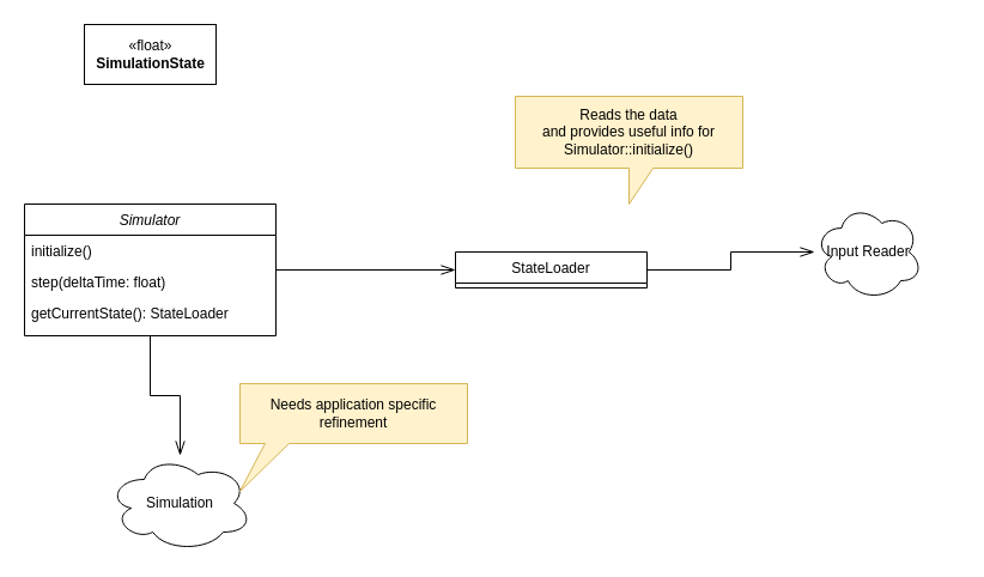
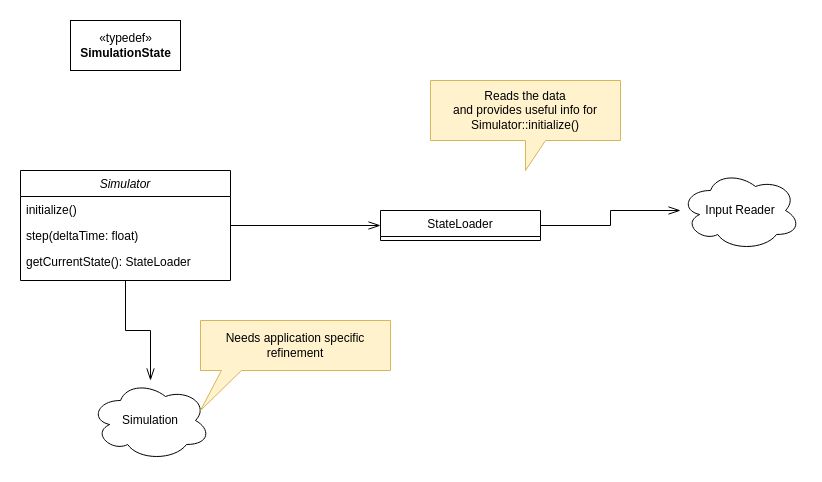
  <mxCell id="0" />
  <mxCell id="1" parent="0" />
  <mxCell id="2" style="edgeStyle=orthogonalEdgeStyle;rounded=0;orthogonalLoop=1;jettySize=auto;html=1;endArrow=openThin;endFill=0;endSize=10;" edge="1" parent="1" source="4" target="10"><mxGeometry relative="1" as="geometry" /></mxCell>
  <mxCell id="3" style="edgeStyle=orthogonalEdgeStyle;rounded=0;orthogonalLoop=1;jettySize=auto;html=1;endArrow=openThin;endFill=0;endSize=10;" edge="1" parent="1" source="4" target="13"><mxGeometry relative="1" as="geometry" /></mxCell>
  <mxCell id="4" value="Simulator" style="swimlane;fontStyle=2;align=center;verticalAlign=top;childLayout=stackLayout;horizontal=1;startSize=26;horizontalStack=0;resizeParent=1;resizeLast=0;collapsible=1;marginBottom=0;rounded=0;shadow=0;strokeWidth=1;" parent="1" vertex="1"><mxGeometry x="20" y="170" width="210" height="110" as="geometry"><mxRectangle x="230" y="140" width="160" height="26" as="alternateBounds" /></mxGeometry></mxCell>
  <mxCell id="5" value="initialize()" style="text;align=left;verticalAlign=top;spacingLeft=4;spacingRight=4;overflow=hidden;rotatable=0;points=[[0,0.5],[1,0.5]];portConstraint=eastwest;" parent="4" vertex="1"><mxGeometry y="26" width="210" height="26" as="geometry" /></mxCell>
  <mxCell id="6" value="step(deltaTime: float)" style="text;align=left;verticalAlign=top;spacingLeft=4;spacingRight=4;overflow=hidden;rotatable=0;points=[[0,0.5],[1,0.5]];portConstraint=eastwest;rounded=0;shadow=0;html=0;" parent="4" vertex="1"><mxGeometry y="52" width="210" height="26" as="geometry" /></mxCell>
  <mxCell id="7" value="getCurrentState(): StateLoader" style="text;align=left;verticalAlign=top;spacingLeft=4;spacingRight=4;overflow=hidden;rotatable=0;points=[[0,0.5],[1,0.5]];portConstraint=eastwest;rounded=0;shadow=0;html=0;" parent="4" vertex="1"><mxGeometry y="78" width="210" height="26" as="geometry" /></mxCell>
- <mxCell id="8" value="«float»&lt;br&gt;&lt;b&gt;SimulationState&lt;/b&gt;" style="html=1;" vertex="1" parent="1"><mxGeometry x="70" y="20" width="110" height="50" as="geometry" /></mxCell>
+ <mxCell id="8" value="«typedef»&lt;br&gt;&lt;b&gt;SimulationState&lt;/b&gt;" style="html=1;" vertex="1" parent="1"><mxGeometry x="70" y="20" width="110" height="50" as="geometry" /></mxCell>
  <mxCell id="9" style="edgeStyle=orthogonalEdgeStyle;rounded=0;orthogonalLoop=1;jettySize=auto;html=1;endArrow=openThin;endFill=0;endSize=10;" edge="1" parent="1" source="10" target="11"><mxGeometry relative="1" as="geometry" /></mxCell>
  <mxCell id="10" value="StateLoader" style="swimlane;fontStyle=0;align=center;verticalAlign=top;childLayout=stackLayout;horizontal=1;startSize=26;horizontalStack=0;resizeParent=1;resizeLast=0;collapsible=1;marginBottom=0;rounded=0;shadow=0;strokeWidth=1;" vertex="1" parent="1"><mxGeometry x="380" y="210" width="160" height="30" as="geometry"><mxRectangle x="340" y="380" width="170" height="26" as="alternateBounds" /></mxGeometry></mxCell>
- <mxCell id="11" value="Input Reader" style="ellipse;shape=cloud;whiteSpace=wrap;html=1;" vertex="1" parent="1"><mxGeometry x="680" y="170" width="90" height="80" as="geometry" /></mxCell>
+ <mxCell id="11" value="Input Reader" style="ellipse;shape=cloud;whiteSpace=wrap;html=1;" vertex="1" parent="1"><mxGeometry x="680" y="170" width="120" height="80" as="geometry" /></mxCell>
  <mxCell id="12" value="Reads the data&lt;br&gt;and provides useful info for Simulator::initialize()" style="shape=callout;whiteSpace=wrap;html=1;perimeter=calloutPerimeter;fillColor=#fff2cc;strokeColor=#d6b656;" vertex="1" parent="1"><mxGeometry x="430" y="80" width="190" height="90" as="geometry" /></mxCell>
  <mxCell id="13" value="Simulation" style="ellipse;shape=cloud;whiteSpace=wrap;html=1;" vertex="1" parent="1"><mxGeometry x="90" y="380" width="120" height="80" as="geometry" /></mxCell>
  <mxCell id="14" value="Needs application specific refinement" style="shape=callout;whiteSpace=wrap;html=1;perimeter=calloutPerimeter;fillColor=#fff2cc;strokeColor=#d6b656;size=40;position=0.11;position2=0;" vertex="1" parent="1"><mxGeometry x="200" y="320" width="190" height="90" as="geometry" /></mxCell>
